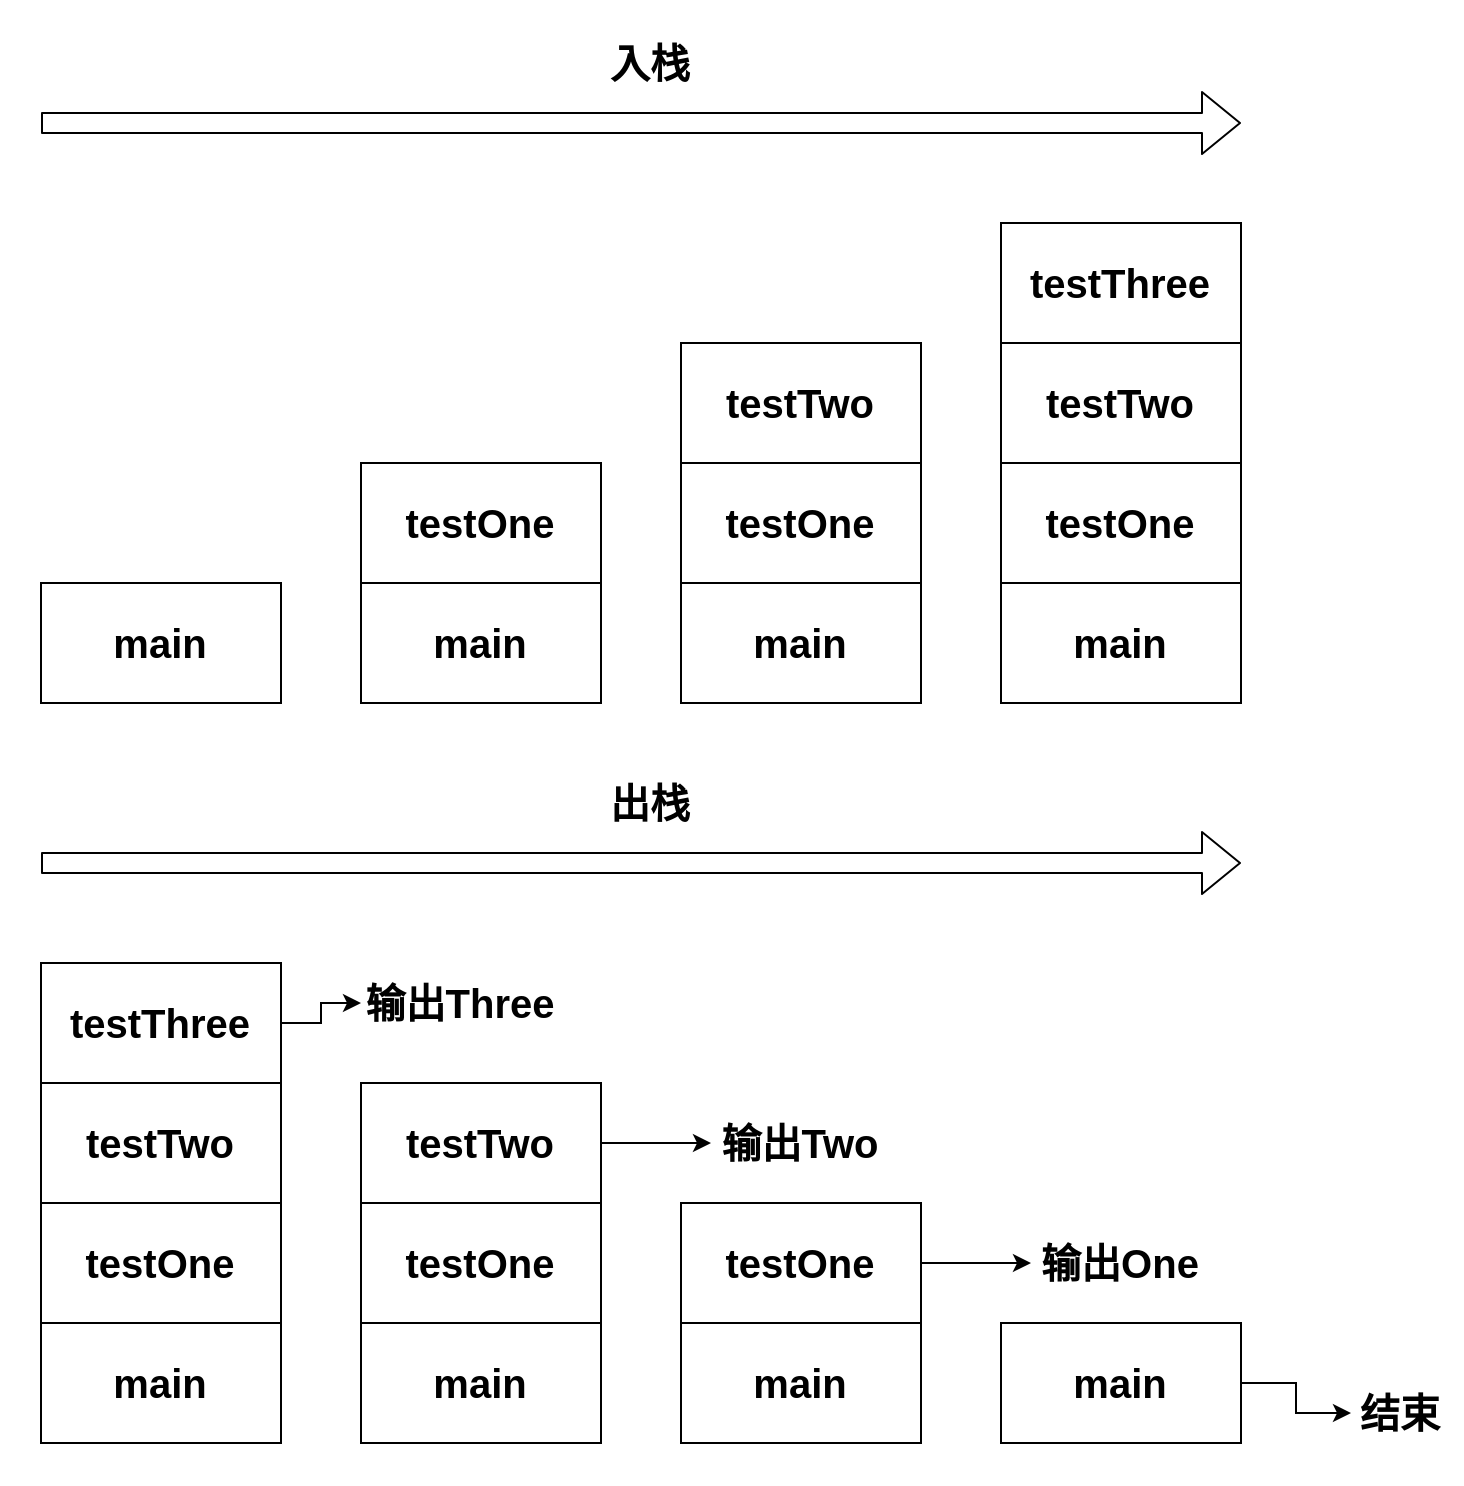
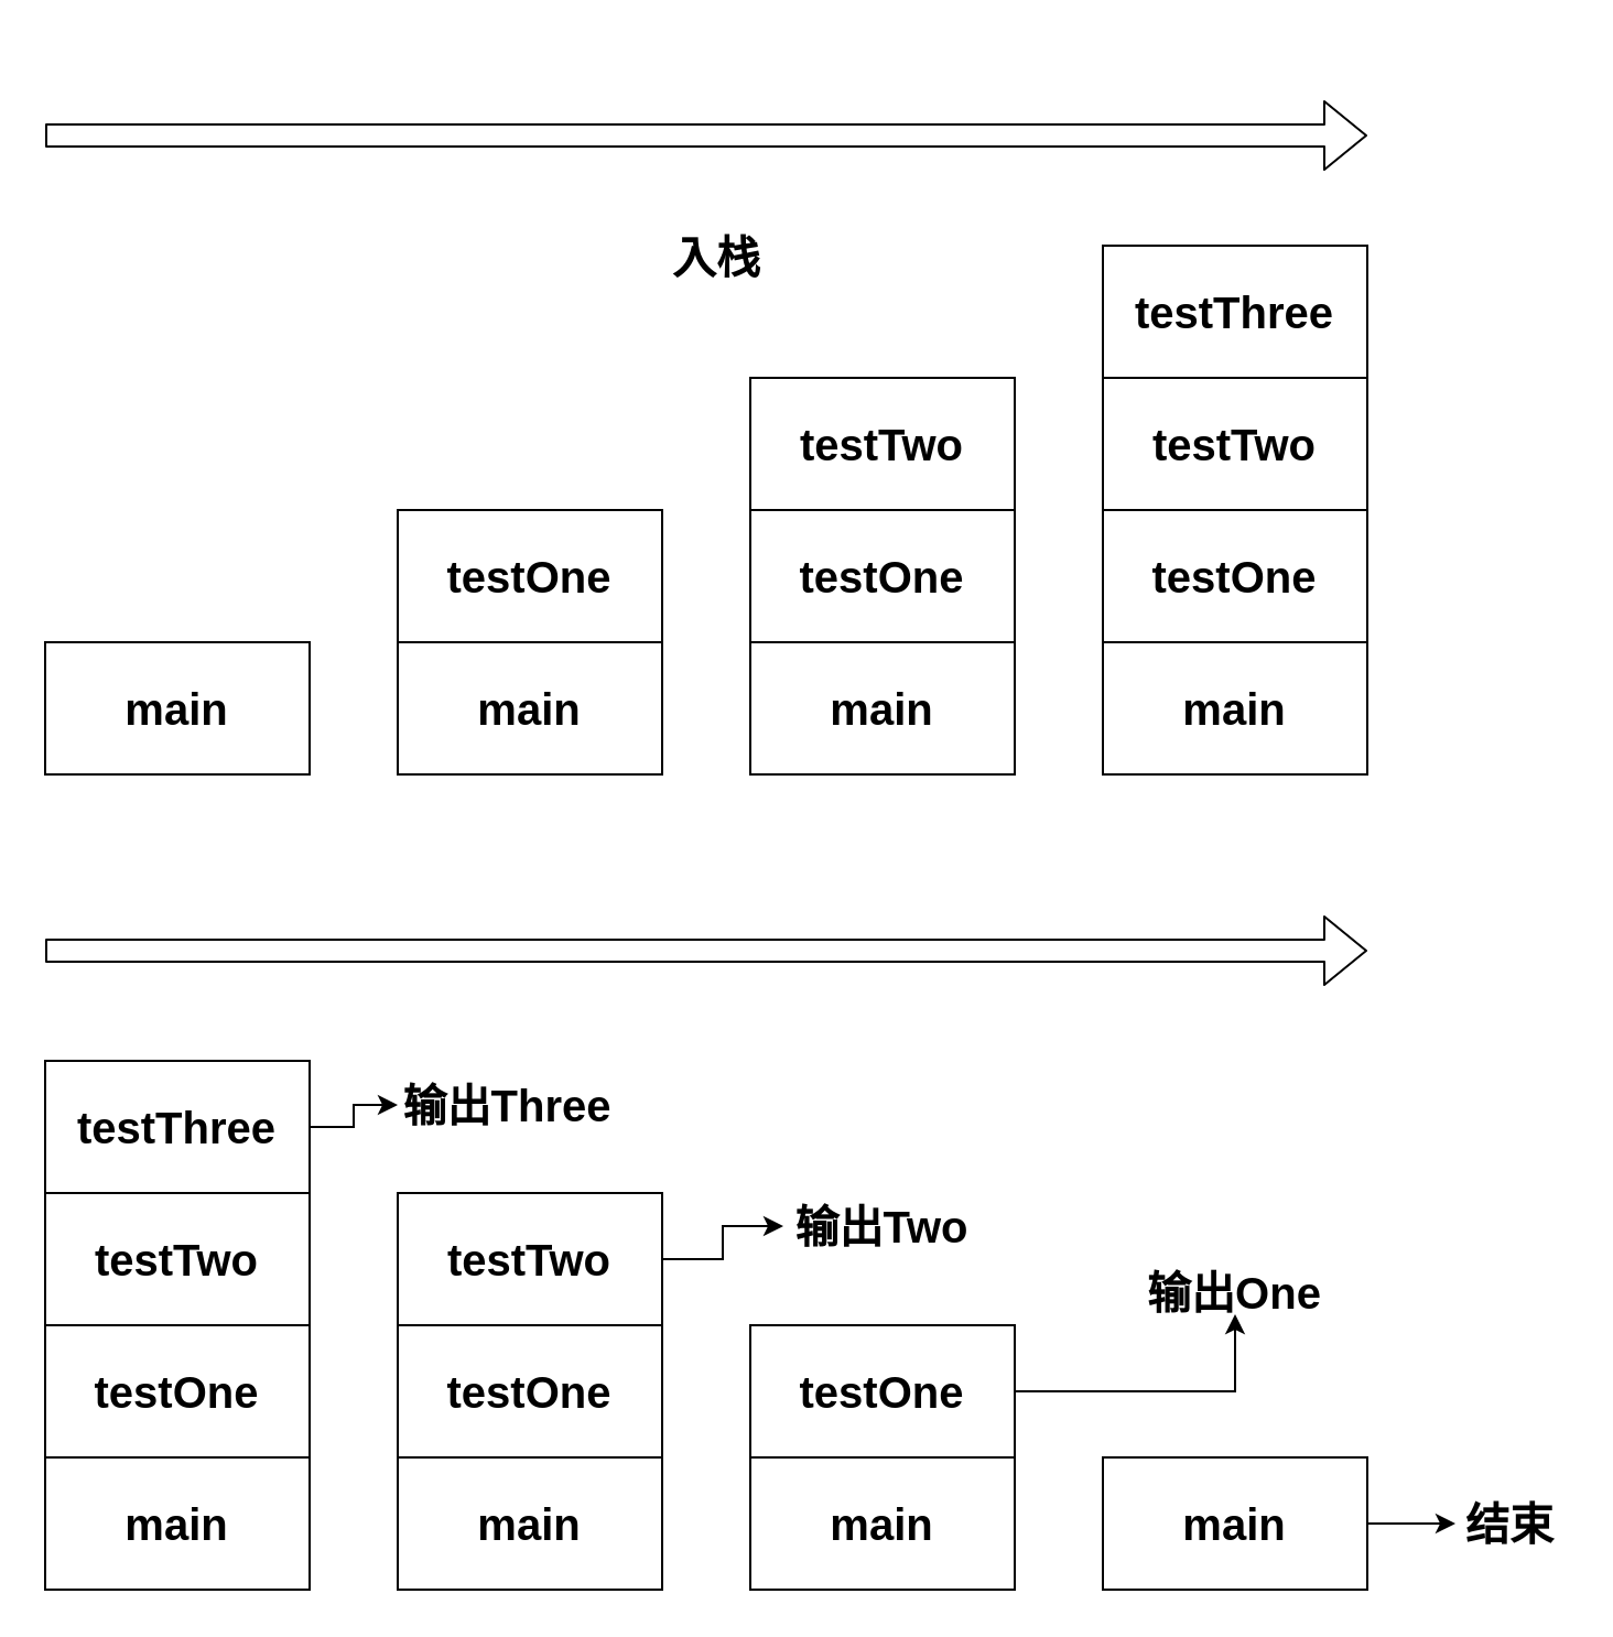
  <mxCell id="0" />
  <mxCell id="1" parent="0" />
  <mxCell id="2" value="main" style="rounded=0;whiteSpace=wrap;html=1;fontSize=20;fontStyle=1" vertex="1" parent="1"><mxGeometry x="20" y="291" width="120" height="60" as="geometry" /></mxCell>
  <mxCell id="3" value="" style="group" vertex="1" connectable="0" parent="1"><mxGeometry x="500" y="111" width="120" height="240" as="geometry" /></mxCell>
  <mxCell id="4" value="testThree" style="rounded=0;whiteSpace=wrap;html=1;fontSize=20;fontStyle=1" vertex="1" parent="3"><mxGeometry width="120" height="60" as="geometry" /></mxCell>
  <mxCell id="5" value="testTwo" style="rounded=0;whiteSpace=wrap;html=1;fontSize=20;fontStyle=1" vertex="1" parent="3"><mxGeometry y="60" width="120" height="60" as="geometry" /></mxCell>
  <mxCell id="6" value="main" style="rounded=0;whiteSpace=wrap;html=1;fontSize=20;fontStyle=1" vertex="1" parent="3"><mxGeometry y="180" width="120" height="60" as="geometry" /></mxCell>
  <mxCell id="7" value="testOne" style="rounded=0;whiteSpace=wrap;html=1;fontSize=20;fontStyle=1" vertex="1" parent="3"><mxGeometry y="120" width="120" height="60" as="geometry" /></mxCell>
  <mxCell id="8" value="" style="group" vertex="1" connectable="0" parent="1"><mxGeometry x="340" y="171" width="120" height="180" as="geometry" /></mxCell>
  <mxCell id="9" value="testTwo" style="rounded=0;whiteSpace=wrap;html=1;fontSize=20;fontStyle=1" vertex="1" parent="8"><mxGeometry width="120" height="60" as="geometry" /></mxCell>
  <mxCell id="10" value="main" style="rounded=0;whiteSpace=wrap;html=1;fontSize=20;fontStyle=1" vertex="1" parent="8"><mxGeometry y="120" width="120" height="60" as="geometry" /></mxCell>
  <mxCell id="11" value="testOne" style="rounded=0;whiteSpace=wrap;html=1;fontSize=20;fontStyle=1" vertex="1" parent="8"><mxGeometry y="60" width="120" height="60" as="geometry" /></mxCell>
  <mxCell id="12" value="" style="group" vertex="1" connectable="0" parent="1"><mxGeometry x="180" y="231" width="120" height="120" as="geometry" /></mxCell>
  <mxCell id="13" value="main" style="rounded=0;whiteSpace=wrap;html=1;fontSize=20;fontStyle=1" vertex="1" parent="12"><mxGeometry y="60" width="120" height="60" as="geometry" /></mxCell>
  <mxCell id="14" value="testOne" style="rounded=0;whiteSpace=wrap;html=1;fontSize=20;fontStyle=1" vertex="1" parent="12"><mxGeometry width="120" height="60" as="geometry" /></mxCell>
  <mxCell id="15" value="" style="shape=flexArrow;endArrow=classic;html=1;fontSize=20;" edge="1" parent="1"><mxGeometry width="50" height="50" relative="1" as="geometry"><mxPoint x="20" y="61" as="sourcePoint" /><mxPoint x="620" y="61" as="targetPoint" /></mxGeometry></mxCell>
  <mxCell id="16" style="edgeStyle=orthogonalEdgeStyle;rounded=0;orthogonalLoop=1;jettySize=auto;html=1;exitX=1;exitY=0.5;exitDx=0;exitDy=0;fontSize=20;" edge="1" parent="1" source="17" target="36"><mxGeometry relative="1" as="geometry" /></mxCell>
  <mxCell id="17" value="main" style="rounded=0;whiteSpace=wrap;html=1;fontSize=20;fontStyle=1" vertex="1" parent="1"><mxGeometry x="500" y="661" width="120" height="60" as="geometry" /></mxCell>
  <mxCell id="18" value="" style="group" vertex="1" connectable="0" parent="1"><mxGeometry x="20" y="481" width="120" height="240" as="geometry" /></mxCell>
  <mxCell id="19" value="testThree" style="rounded=0;whiteSpace=wrap;html=1;fontSize=20;fontStyle=1" vertex="1" parent="18"><mxGeometry width="120" height="60" as="geometry" /></mxCell>
  <mxCell id="20" value="testTwo" style="rounded=0;whiteSpace=wrap;html=1;fontSize=20;fontStyle=1" vertex="1" parent="18"><mxGeometry y="60" width="120" height="60" as="geometry" /></mxCell>
  <mxCell id="21" value="main" style="rounded=0;whiteSpace=wrap;html=1;fontSize=20;fontStyle=1" vertex="1" parent="18"><mxGeometry y="180" width="120" height="60" as="geometry" /></mxCell>
  <mxCell id="22" value="testOne" style="rounded=0;whiteSpace=wrap;html=1;fontSize=20;fontStyle=1" vertex="1" parent="18"><mxGeometry y="120" width="120" height="60" as="geometry" /></mxCell>
  <mxCell id="23" value="" style="group" vertex="1" connectable="0" parent="1"><mxGeometry x="180" y="541" width="120" height="180" as="geometry" /></mxCell>
  <mxCell id="24" value="testTwo" style="rounded=0;whiteSpace=wrap;html=1;fontSize=20;fontStyle=1" vertex="1" parent="23"><mxGeometry width="120" height="60" as="geometry" /></mxCell>
  <mxCell id="25" value="main" style="rounded=0;whiteSpace=wrap;html=1;fontSize=20;fontStyle=1" vertex="1" parent="23"><mxGeometry y="120" width="120" height="60" as="geometry" /></mxCell>
  <mxCell id="26" value="testOne" style="rounded=0;whiteSpace=wrap;html=1;fontSize=20;fontStyle=1" vertex="1" parent="23"><mxGeometry y="60" width="120" height="60" as="geometry" /></mxCell>
  <mxCell id="27" value="" style="group" vertex="1" connectable="0" parent="1"><mxGeometry x="340" y="601" width="120" height="120" as="geometry" /></mxCell>
  <mxCell id="28" value="main" style="rounded=0;whiteSpace=wrap;html=1;fontSize=20;fontStyle=1" vertex="1" parent="27"><mxGeometry y="60" width="120" height="60" as="geometry" /></mxCell>
  <mxCell id="29" value="testOne" style="rounded=0;whiteSpace=wrap;html=1;fontSize=20;fontStyle=1" vertex="1" parent="27"><mxGeometry width="120" height="60" as="geometry" /></mxCell>
  <mxCell id="30" value="" style="shape=flexArrow;endArrow=classic;html=1;fontSize=20;" edge="1" parent="1"><mxGeometry width="50" height="50" relative="1" as="geometry"><mxPoint x="20" y="431" as="sourcePoint" /><mxPoint x="620" y="431" as="targetPoint" /></mxGeometry></mxCell>
- <mxCell id="31" value="入栈" style="text;html=1;strokeColor=none;fillColor=none;align=center;verticalAlign=middle;whiteSpace=wrap;rounded=0;fontSize=20;fontStyle=1" vertex="1" parent="1"><mxGeometry x="290" y="20.5" width="70" height="20" as="geometry" /></mxCell>
- <mxCell id="32" value="出栈" style="text;html=1;strokeColor=none;fillColor=none;align=center;verticalAlign=middle;whiteSpace=wrap;rounded=0;fontSize=20;fontStyle=1" vertex="1" parent="1"><mxGeometry x="290" y="391" width="70" height="20" as="geometry" /></mxCell>
+ <mxCell id="31" value="入栈" style="text;html=1;strokeColor=none;fillColor=none;align=center;verticalAlign=middle;whiteSpace=wrap;rounded=0;fontSize=20;fontStyle=1" vertex="1" parent="1"><mxGeometry x="290" y="105.5" width="70" height="20" as="geometry" /></mxCell>
  <mxCell id="33" value="&lt;b&gt;输出Three&lt;/b&gt;" style="text;html=1;strokeColor=none;fillColor=none;align=center;verticalAlign=middle;whiteSpace=wrap;rounded=0;fontSize=20;" vertex="1" parent="1"><mxGeometry x="180" y="491" width="100" height="20" as="geometry" /></mxCell>
- <mxCell id="34" value="&lt;b&gt;输出Two&lt;/b&gt;" style="text;html=1;strokeColor=none;fillColor=none;align=center;verticalAlign=middle;whiteSpace=wrap;rounded=0;fontSize=20;" vertex="1" parent="1"><mxGeometry x="355" y="561" width="90" height="20" as="geometry" /></mxCell>
- <mxCell id="35" value="&lt;b&gt;输出One&lt;/b&gt;" style="text;html=1;strokeColor=none;fillColor=none;align=center;verticalAlign=middle;whiteSpace=wrap;rounded=0;fontSize=20;" vertex="1" parent="1"><mxGeometry x="515" y="621" width="90" height="20" as="geometry" /></mxCell>
- <mxCell id="36" value="&lt;b&gt;结束&lt;/b&gt;" style="text;html=1;strokeColor=none;fillColor=none;align=center;verticalAlign=middle;whiteSpace=wrap;rounded=0;fontSize=20;" vertex="1" parent="1"><mxGeometry x="675" y="696" width="50" height="20" as="geometry" /></mxCell>
+ <mxCell id="34" value="&lt;b&gt;输出Two&lt;/b&gt;" style="text;html=1;strokeColor=none;fillColor=none;align=center;verticalAlign=middle;whiteSpace=wrap;rounded=0;fontSize=20;" vertex="1" parent="1"><mxGeometry x="355" y="546" width="90" height="20" as="geometry" /></mxCell>
+ <mxCell id="35" value="&lt;b&gt;输出One&lt;/b&gt;" style="text;html=1;strokeColor=none;fillColor=none;align=center;verticalAlign=middle;whiteSpace=wrap;rounded=0;fontSize=20;" vertex="1" parent="1"><mxGeometry x="515" y="576" width="90" height="20" as="geometry" /></mxCell>
+ <mxCell id="36" value="&lt;b&gt;结束&lt;/b&gt;" style="text;html=1;strokeColor=none;fillColor=none;align=center;verticalAlign=middle;whiteSpace=wrap;rounded=0;fontSize=20;" vertex="1" parent="1"><mxGeometry x="660" y="681" width="50" height="20" as="geometry" /></mxCell>
  <mxCell id="37" style="edgeStyle=orthogonalEdgeStyle;rounded=0;orthogonalLoop=1;jettySize=auto;html=1;exitX=1;exitY=0.5;exitDx=0;exitDy=0;fontSize=20;" edge="1" parent="1" source="19" target="33"><mxGeometry relative="1" as="geometry" /></mxCell>
  <mxCell id="38" style="edgeStyle=orthogonalEdgeStyle;rounded=0;orthogonalLoop=1;jettySize=auto;html=1;exitX=1;exitY=0.5;exitDx=0;exitDy=0;fontSize=20;" edge="1" parent="1" source="24" target="34"><mxGeometry relative="1" as="geometry" /></mxCell>
  <mxCell id="39" style="edgeStyle=orthogonalEdgeStyle;rounded=0;orthogonalLoop=1;jettySize=auto;html=1;exitX=1;exitY=0.5;exitDx=0;exitDy=0;fontSize=20;" edge="1" parent="1" source="29" target="35"><mxGeometry relative="1" as="geometry" /></mxCell>
